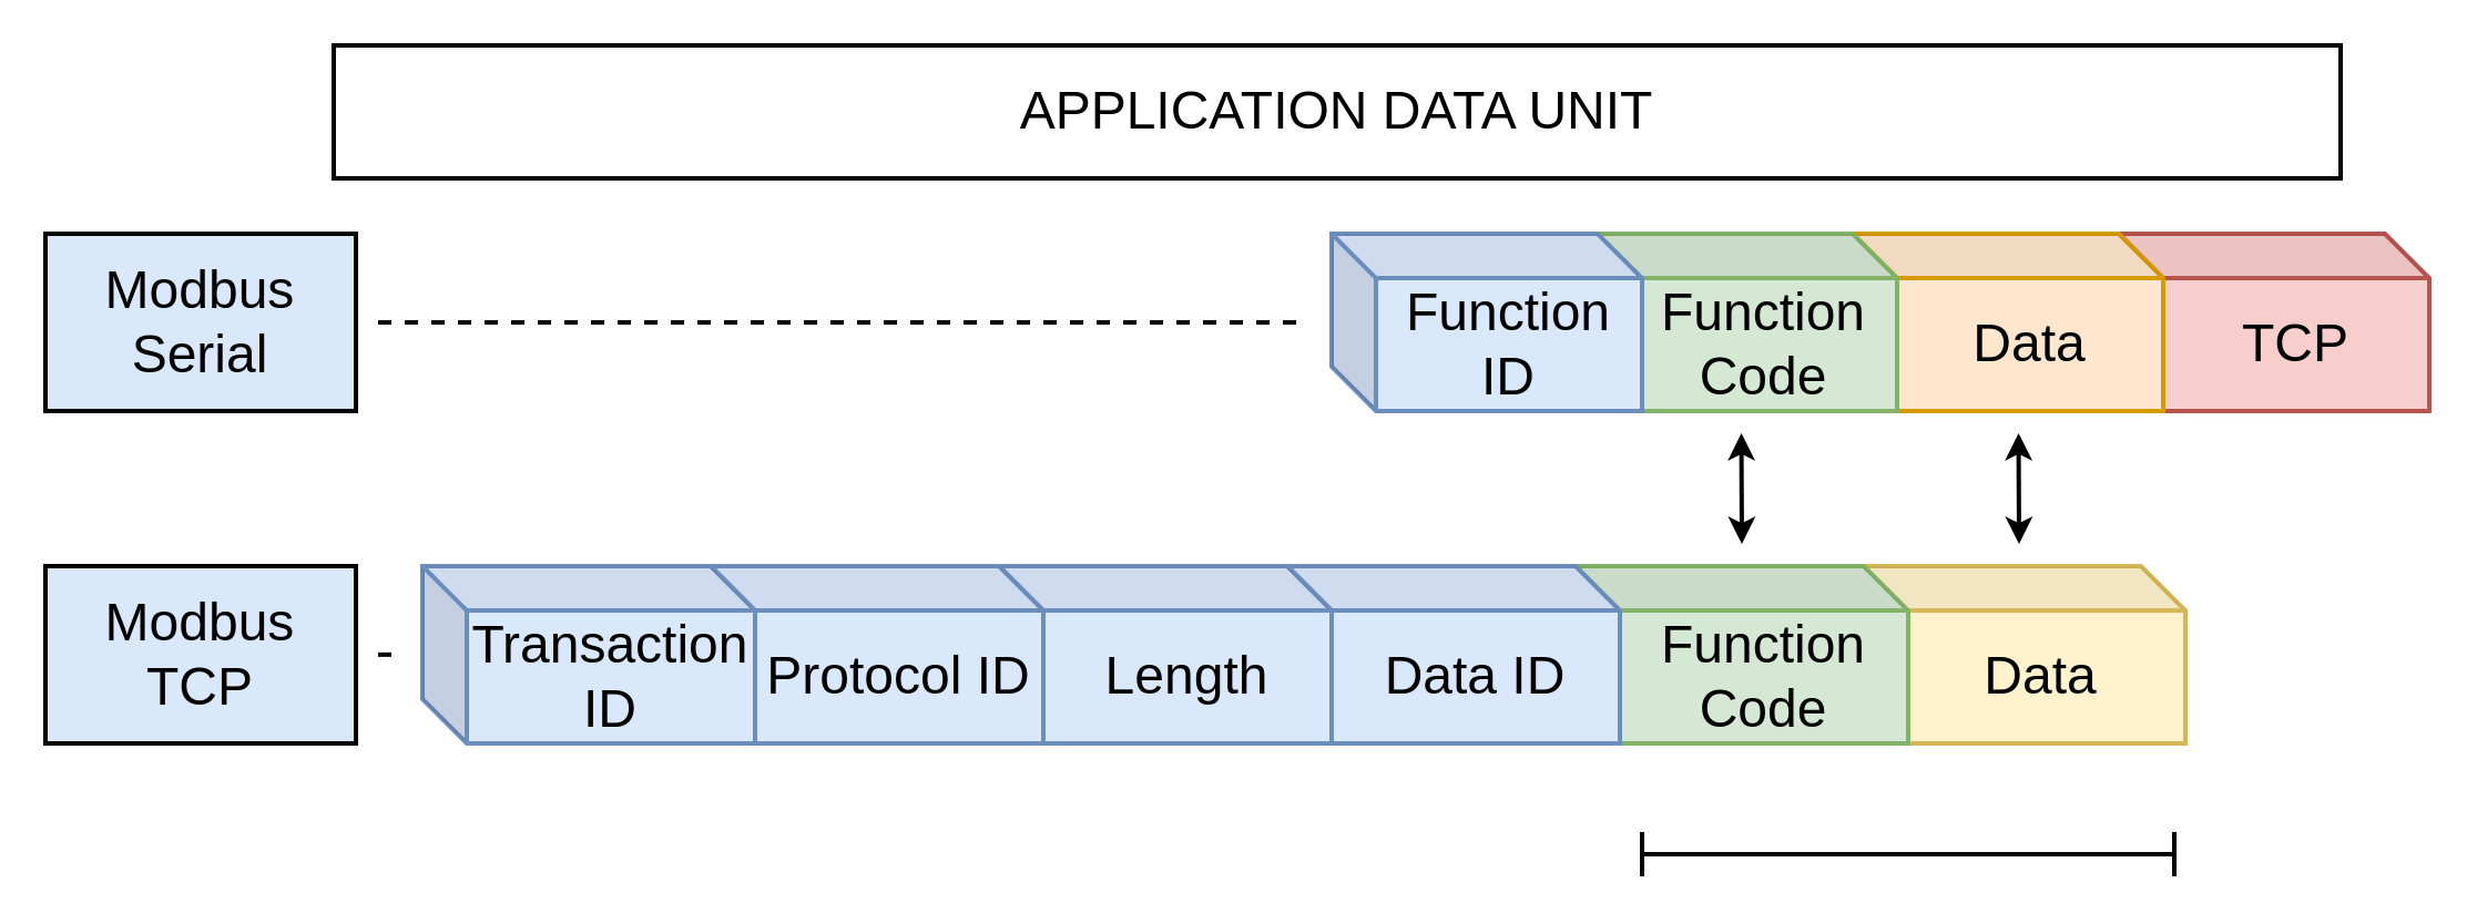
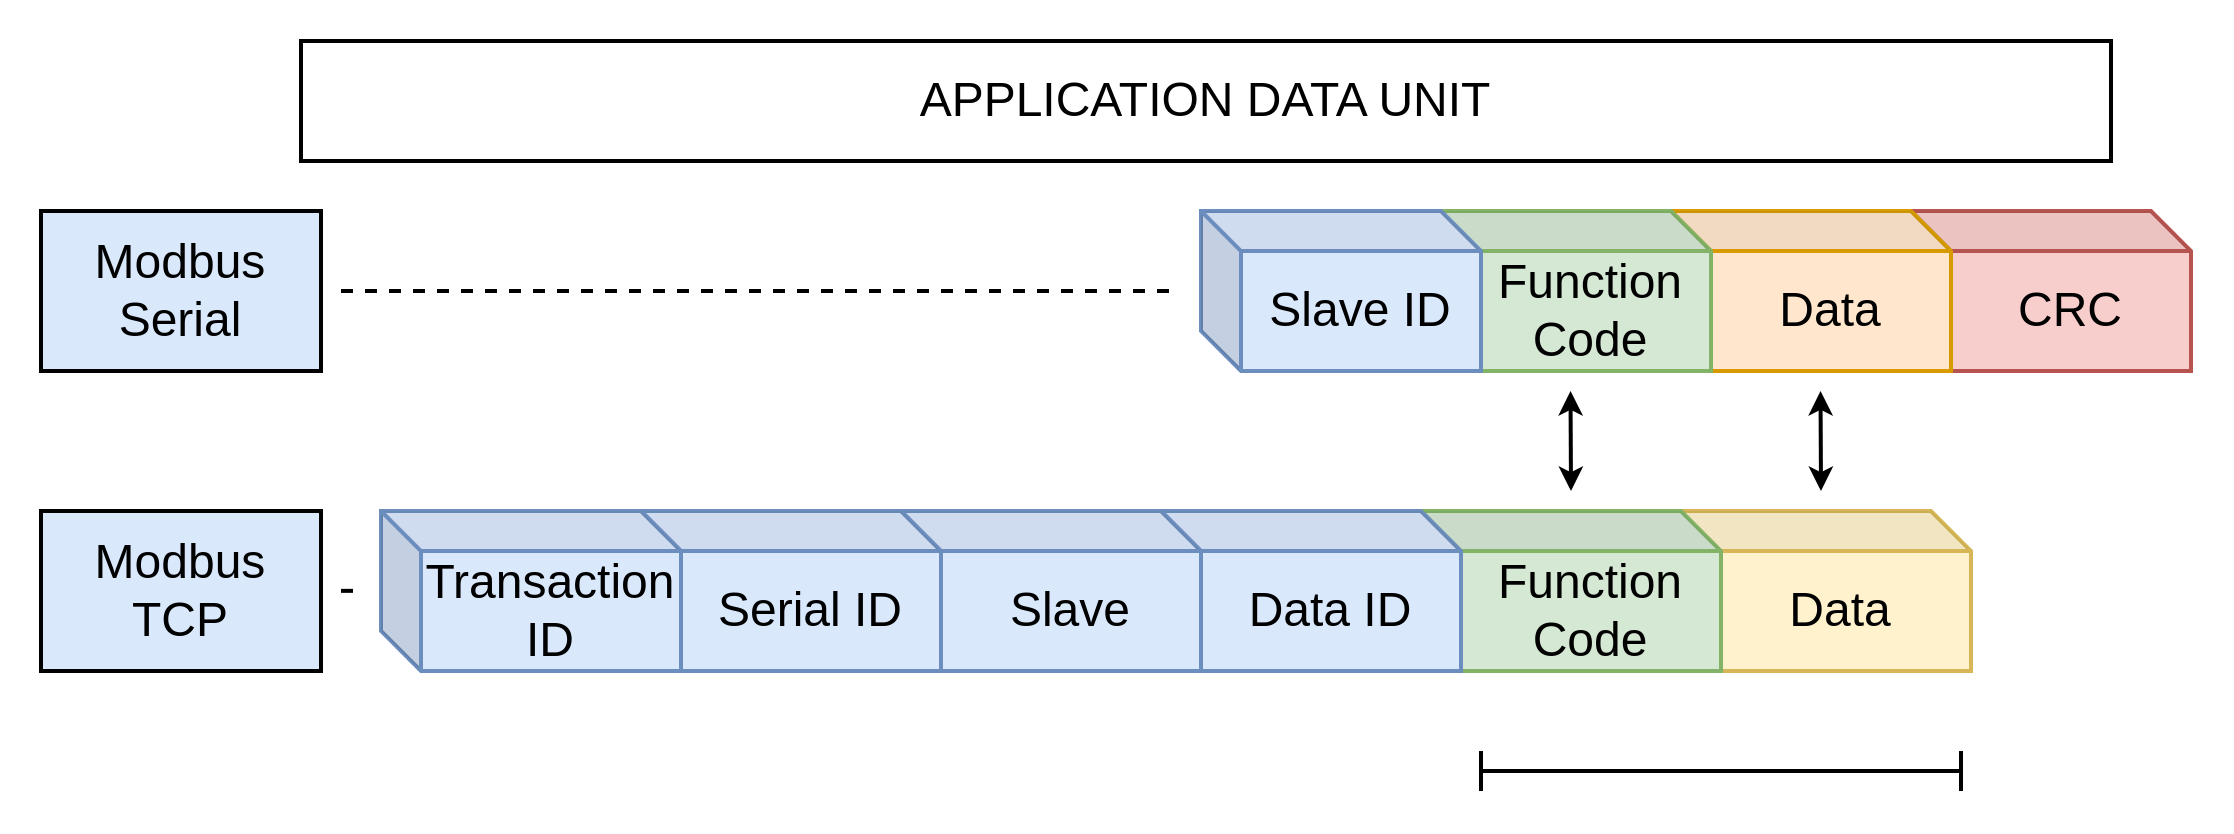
  <mxCell id="0" />
  <mxCell id="1" parent="0" />
- <mxCell id="2" value="&lt;font style=&quot;font-size: 24px&quot;&gt;TCP&lt;/font&gt;" style="shape=cube;whiteSpace=wrap;html=1;boundedLbl=1;backgroundOutline=1;darkOpacity=0.05;darkOpacity2=0.1;fillColor=#f8cecc;strokeColor=#b85450;strokeWidth=2;" parent="1" vertex="1"><mxGeometry x="955" y="105" width="140" height="80" as="geometry" /></mxCell>
+ <mxCell id="2" value="&lt;font style=&quot;font-size: 24px&quot;&gt;CRC&lt;/font&gt;" style="shape=cube;whiteSpace=wrap;html=1;boundedLbl=1;backgroundOutline=1;darkOpacity=0.05;darkOpacity2=0.1;fillColor=#f8cecc;strokeColor=#b85450;strokeWidth=2;" parent="1" vertex="1"><mxGeometry x="955" y="105" width="140" height="80" as="geometry" /></mxCell>
  <mxCell id="3" value="&lt;font style=&quot;font-size: 24px&quot;&gt;Data&lt;/font&gt;" style="shape=cube;whiteSpace=wrap;html=1;boundedLbl=1;backgroundOutline=1;darkOpacity=0.05;darkOpacity2=0.1;fillColor=#ffe6cc;strokeColor=#d79b00;strokeWidth=2;" parent="1" vertex="1"><mxGeometry x="835" y="105" width="140" height="80" as="geometry" /></mxCell>
  <mxCell id="4" value="&lt;font style=&quot;font-size: 24px&quot;&gt;Modbus Serial &lt;br&gt;&lt;/font&gt;" style="rounded=0;whiteSpace=wrap;html=1;strokeWidth=2;fillColor=#dae8fc;" parent="1" vertex="1"><mxGeometry x="20" y="105" width="140" height="80" as="geometry" /></mxCell>
  <mxCell id="5" value="&lt;font style=&quot;font-size: 24px&quot;&gt;APPLICATION DATA UNIT&lt;br&gt;&lt;/font&gt;" style="rounded=0;whiteSpace=wrap;html=1;strokeWidth=2;" parent="1" vertex="1"><mxGeometry x="150" y="20" width="905" height="60" as="geometry" /></mxCell>
  <mxCell id="6" value="&lt;font style=&quot;font-size: 24px&quot;&gt;Function Code&lt;/font&gt;" style="shape=cube;whiteSpace=wrap;html=1;boundedLbl=1;backgroundOutline=1;darkOpacity=0.05;darkOpacity2=0.1;fillColor=#d5e8d4;strokeColor=#82b366;strokeWidth=2;" parent="1" vertex="1"><mxGeometry x="715" y="105" width="140" height="80" as="geometry" /></mxCell>
  <mxCell id="7" value="&lt;font style=&quot;font-size: 24px&quot;&gt;Modbus TCP &lt;br&gt;&lt;/font&gt;" style="rounded=0;whiteSpace=wrap;html=1;strokeWidth=2;fillColor=#dae8fc;" parent="1" vertex="1"><mxGeometry x="20" y="255" width="140" height="80" as="geometry" /></mxCell>
  <mxCell id="8" value="" style="endArrow=none;dashed=1;html=1;strokeWidth=2;" parent="1" edge="1" target="10" source="11"><mxGeometry width="50" height="50" relative="1" as="geometry"><mxPoint x="685" y="315" as="sourcePoint" /><mxPoint x="875" y="315" as="targetPoint" /></mxGeometry></mxCell>
- <mxCell id="9" value="&lt;font style=&quot;font-size: 24px&quot;&gt;Function ID&lt;/font&gt;" style="shape=cube;whiteSpace=wrap;html=1;boundedLbl=1;backgroundOutline=1;darkOpacity=0.05;darkOpacity2=0.1;fillColor=#dae8fc;strokeColor=#6c8ebf;strokeWidth=2;" vertex="1" parent="1"><mxGeometry x="600" y="105" width="140" height="80" as="geometry" /></mxCell>
+ <mxCell id="9" value="&lt;font style=&quot;font-size: 24px&quot;&gt;Slave ID&lt;/font&gt;" style="shape=cube;whiteSpace=wrap;html=1;boundedLbl=1;backgroundOutline=1;darkOpacity=0.05;darkOpacity2=0.1;fillColor=#dae8fc;strokeColor=#6c8ebf;strokeWidth=2;" vertex="1" parent="1"><mxGeometry x="600" y="105" width="140" height="80" as="geometry" /></mxCell>
  <mxCell id="10" value="&lt;font style=&quot;font-size: 24px&quot;&gt;Data&lt;/font&gt;" style="shape=cube;whiteSpace=wrap;html=1;boundedLbl=1;backgroundOutline=1;darkOpacity=0.05;darkOpacity2=0.1;fillColor=#fff2cc;strokeColor=#d6b656;strokeWidth=2;" vertex="1" parent="1"><mxGeometry x="835" y="255" width="150" height="80" as="geometry" /></mxCell>
  <mxCell id="11" value="&lt;font style=&quot;font-size: 24px&quot;&gt;Function Code&lt;/font&gt;" style="shape=cube;whiteSpace=wrap;html=1;boundedLbl=1;backgroundOutline=1;darkOpacity=0.05;darkOpacity2=0.1;fillColor=#d5e8d4;strokeColor=#82b366;strokeWidth=2;" vertex="1" parent="1"><mxGeometry x="710" y="255" width="150" height="80" as="geometry" /></mxCell>
  <mxCell id="12" value="&lt;font style=&quot;font-size: 24px&quot;&gt;Data ID&lt;/font&gt;" style="shape=cube;whiteSpace=wrap;html=1;boundedLbl=1;backgroundOutline=1;darkOpacity=0.05;darkOpacity2=0.1;fillColor=#dae8fc;strokeColor=#6c8ebf;strokeWidth=2;" vertex="1" parent="1"><mxGeometry x="580" y="255" width="150" height="80" as="geometry" /></mxCell>
- <mxCell id="13" value="&lt;div&gt;&lt;font style=&quot;font-size: 24px&quot;&gt;Length&lt;/font&gt;&lt;/div&gt;" style="shape=cube;whiteSpace=wrap;html=1;boundedLbl=1;backgroundOutline=1;darkOpacity=0.05;darkOpacity2=0.1;fillColor=#dae8fc;strokeColor=#6c8ebf;strokeWidth=2;" vertex="1" parent="1"><mxGeometry x="450" y="255" width="150" height="80" as="geometry" /></mxCell>
- <mxCell id="14" value="&lt;font style=&quot;font-size: 24px&quot;&gt;Protocol ID&lt;/font&gt;" style="shape=cube;whiteSpace=wrap;html=1;boundedLbl=1;backgroundOutline=1;darkOpacity=0.05;darkOpacity2=0.1;fillColor=#dae8fc;strokeColor=#6c8ebf;strokeWidth=2;" vertex="1" parent="1"><mxGeometry x="320" y="255" width="150" height="80" as="geometry" /></mxCell>
+ <mxCell id="13" value="&lt;div&gt;&lt;font style=&quot;font-size: 24px&quot;&gt;Slave&lt;/font&gt;&lt;/div&gt;" style="shape=cube;whiteSpace=wrap;html=1;boundedLbl=1;backgroundOutline=1;darkOpacity=0.05;darkOpacity2=0.1;fillColor=#dae8fc;strokeColor=#6c8ebf;strokeWidth=2;" vertex="1" parent="1"><mxGeometry x="450" y="255" width="150" height="80" as="geometry" /></mxCell>
+ <mxCell id="14" value="&lt;font style=&quot;font-size: 24px&quot;&gt;Serial ID&lt;/font&gt;" style="shape=cube;whiteSpace=wrap;html=1;boundedLbl=1;backgroundOutline=1;darkOpacity=0.05;darkOpacity2=0.1;fillColor=#dae8fc;strokeColor=#6c8ebf;strokeWidth=2;" vertex="1" parent="1"><mxGeometry x="320" y="255" width="150" height="80" as="geometry" /></mxCell>
  <mxCell id="15" value="&lt;font style=&quot;font-size: 24px&quot;&gt;Transaction ID&lt;/font&gt;" style="shape=cube;whiteSpace=wrap;html=1;boundedLbl=1;backgroundOutline=1;darkOpacity=0.05;darkOpacity2=0.1;fillColor=#dae8fc;strokeColor=#6c8ebf;strokeWidth=2;" vertex="1" parent="1"><mxGeometry x="190" y="255" width="150" height="80" as="geometry" /></mxCell>
  <mxCell id="16" value="" style="endArrow=classic;startArrow=classic;html=1;strokeWidth=2;fontSize=11;" edge="1" parent="1"><mxGeometry width="50" height="50" relative="1" as="geometry"><mxPoint x="785" y="245" as="sourcePoint" /><mxPoint x="784.76" y="195" as="targetPoint" /></mxGeometry></mxCell>
  <mxCell id="17" value="" style="endArrow=classic;startArrow=classic;html=1;strokeWidth=2;fontSize=11;" edge="1" parent="1"><mxGeometry width="50" height="50" relative="1" as="geometry"><mxPoint x="910" y="245" as="sourcePoint" /><mxPoint x="909.76" y="195" as="targetPoint" /></mxGeometry></mxCell>
  <mxCell id="18" value="" style="shape=crossbar;whiteSpace=wrap;html=1;rounded=1;strokeWidth=2;fontSize=11;" vertex="1" parent="1"><mxGeometry x="740" y="375" width="240" height="20" as="geometry" /></mxCell>
  <mxCell id="19" value="" style="endArrow=none;dashed=1;html=1;strokeWidth=2;fontSize=11;" edge="1" parent="1"><mxGeometry width="50" height="50" relative="1" as="geometry"><mxPoint x="170" y="145" as="sourcePoint" /><mxPoint x="590" y="145" as="targetPoint" /></mxGeometry></mxCell>
  <mxCell id="20" value="" style="endArrow=none;dashed=1;html=1;strokeWidth=2;fontSize=11;" edge="1" parent="1"><mxGeometry width="50" height="50" relative="1" as="geometry"><mxPoint x="170" y="294.93" as="sourcePoint" /><mxPoint x="180" y="294.93" as="targetPoint" /><Array as="points"><mxPoint x="180" y="294.93" /></Array></mxGeometry></mxCell>
